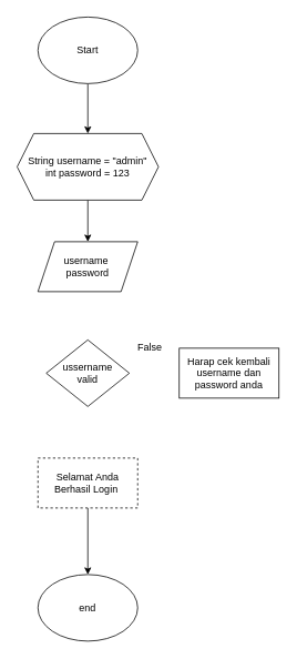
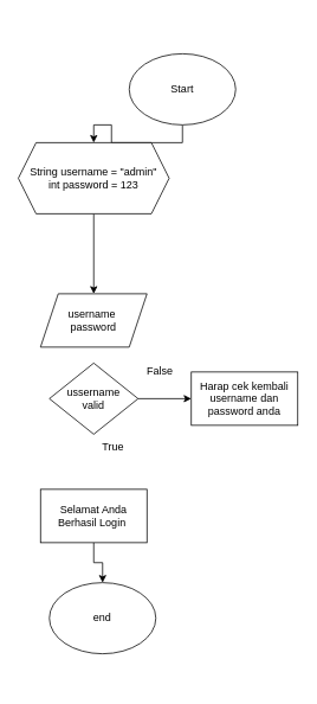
  <mxCell id="0" />
  <mxCell id="1" parent="0" />
  <mxCell id="2" style="edgeStyle=orthogonalEdgeStyle;rounded=0;orthogonalLoop=1;jettySize=auto;html=1;exitX=0.5;exitY=1;exitDx=0;exitDy=0;entryX=0.5;entryY=0;entryDx=0;entryDy=0;" edge="1" parent="1" source="3" target="5"><mxGeometry relative="1" as="geometry" /></mxCell>
- <mxCell id="3" value="Start" style="ellipse;whiteSpace=wrap;html=1;" vertex="1" parent="1"><mxGeometry x="45" y="20" width="120" height="80" as="geometry" /></mxCell>
+ <mxCell id="3" value="Start" style="ellipse;whiteSpace=wrap;html=1;" vertex="1" parent="1"><mxGeometry x="145" y="60" width="120" height="80" as="geometry" /></mxCell>
  <mxCell id="4" style="edgeStyle=orthogonalEdgeStyle;rounded=0;orthogonalLoop=1;jettySize=auto;html=1;exitX=0.5;exitY=1;exitDx=0;exitDy=0;entryX=0.5;entryY=0;entryDx=0;entryDy=0;" edge="1" parent="1" source="5" target="6"><mxGeometry relative="1" as="geometry" /></mxCell>
  <mxCell id="5" value="String username = &quot;admin&quot;&lt;br&gt;int password = 123" style="shape=hexagon;perimeter=hexagonPerimeter2;whiteSpace=wrap;html=1;fixedSize=1;" vertex="1" parent="1"><mxGeometry x="20" y="160" width="170" height="80" as="geometry" /></mxCell>
- <mxCell id="6" value="username&amp;nbsp;&lt;br&gt;password" style="shape=parallelogram;perimeter=parallelogramPerimeter;whiteSpace=wrap;html=1;fixedSize=1;" vertex="1" parent="1"><mxGeometry x="45" y="290" width="120" height="60" as="geometry" /></mxCell>
+ <mxCell id="6" value="username&amp;nbsp;&lt;br&gt;password" style="shape=parallelogram;perimeter=parallelogramPerimeter;whiteSpace=wrap;html=1;fixedSize=1;" vertex="1" parent="1"><mxGeometry x="45" y="330" width="120" height="60" as="geometry" /></mxCell>
+ <mxCell id="7" style="edgeStyle=orthogonalEdgeStyle;rounded=0;orthogonalLoop=1;jettySize=auto;html=1;entryX=0;entryY=0.5;entryDx=0;entryDy=0;" edge="1" parent="1" source="8" target="9"><mxGeometry relative="1" as="geometry" /></mxCell>
  <mxCell id="8" value="ussername&lt;br&gt;valid" style="rhombus;whiteSpace=wrap;html=1;" vertex="1" parent="1"><mxGeometry x="55" y="408" width="100" height="80" as="geometry" /></mxCell>
  <mxCell id="9" value="Harap cek kembali username dan password anda" style="rounded=0;whiteSpace=wrap;html=1;" vertex="1" parent="1"><mxGeometry x="215" y="418" width="120" height="60" as="geometry" /></mxCell>
  <mxCell id="10" style="edgeStyle=orthogonalEdgeStyle;rounded=0;orthogonalLoop=1;jettySize=auto;html=1;exitX=0.5;exitY=1;exitDx=0;exitDy=0;entryX=0.5;entryY=0;entryDx=0;entryDy=0;" edge="1" parent="1" source="11" target="12"><mxGeometry relative="1" as="geometry" /></mxCell>
- <mxCell id="11" value="Selamat Anda Berhasil Login&amp;nbsp;" style="rounded=0;whiteSpace=wrap;html=1;dashed=1;" vertex="1" parent="1"><mxGeometry x="45" y="550" width="120" height="60" as="geometry" /></mxCell>
- <mxCell id="12" value="end" style="ellipse;whiteSpace=wrap;html=1;" vertex="1" parent="1"><mxGeometry x="45" y="690" width="120" height="80" as="geometry" /></mxCell>
+ <mxCell id="11" value="Selamat Anda Berhasil Login&amp;nbsp;" style="rounded=0;whiteSpace=wrap;html=1;" vertex="1" parent="1"><mxGeometry x="45" y="550" width="120" height="60" as="geometry" /></mxCell>
+ <mxCell id="12" value="end" style="ellipse;whiteSpace=wrap;html=1;" vertex="1" parent="1"><mxGeometry x="55" y="655" width="120" height="80" as="geometry" /></mxCell>
  <mxCell id="13" value="False" style="text;html=1;strokeColor=none;fillColor=none;align=center;verticalAlign=middle;whiteSpace=wrap;rounded=0;" vertex="1" parent="1"><mxGeometry x="150" y="402" width="60" height="30" as="geometry" /></mxCell>
+ <mxCell id="14" value="True" style="text;html=1;strokeColor=none;fillColor=none;align=center;verticalAlign=middle;whiteSpace=wrap;rounded=0;" vertex="1" parent="1"><mxGeometry x="97" y="488" width="60" height="30" as="geometry" /></mxCell>
